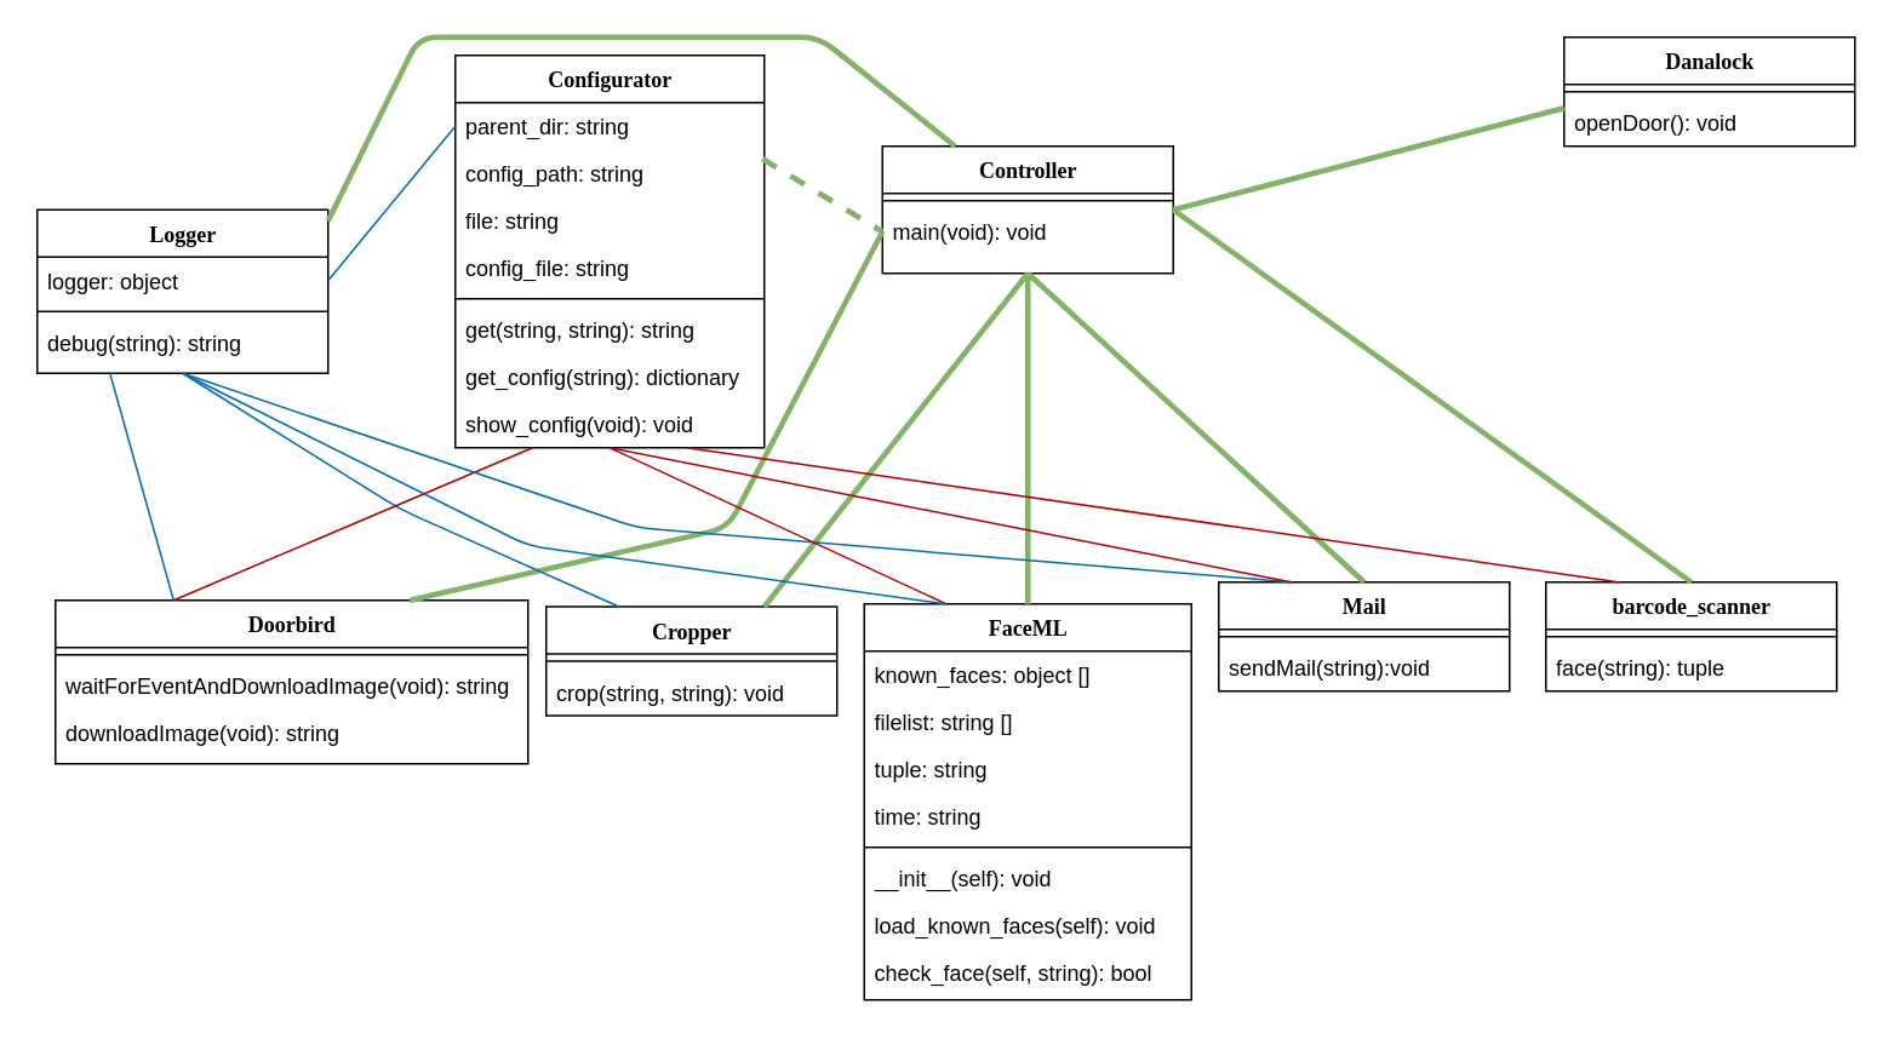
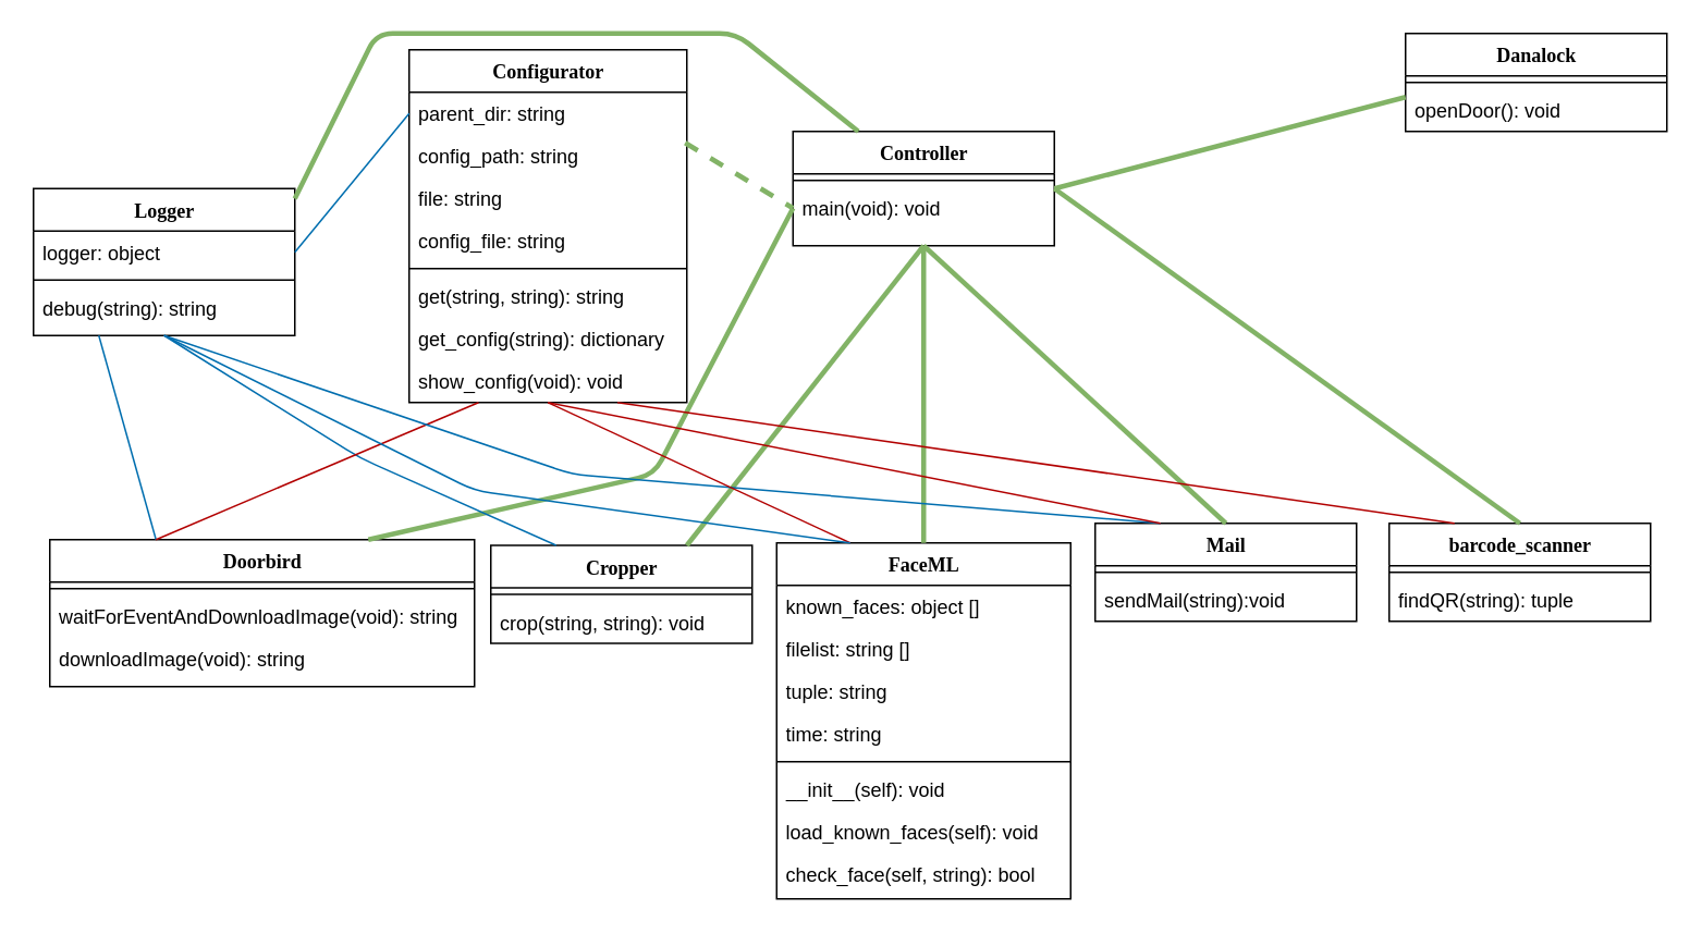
  <mxCell id="0" />
  <mxCell id="1" parent="0" />
  <mxCell id="2" value="Logger" style="swimlane;html=1;fontStyle=1;align=center;verticalAlign=top;childLayout=stackLayout;horizontal=1;startSize=26;horizontalStack=0;resizeParent=1;resizeLast=0;collapsible=1;marginBottom=0;swimlaneFillColor=#ffffff;rounded=0;shadow=0;comic=0;labelBackgroundColor=none;strokeWidth=1;fillColor=none;fontFamily=Verdana;fontSize=12" parent="1" vertex="1"><mxGeometry x="20" y="115" width="160" height="90" as="geometry" /></mxCell>
  <mxCell id="3" value="logger: object" style="text;html=1;strokeColor=none;fillColor=none;align=left;verticalAlign=top;spacingLeft=4;spacingRight=4;whiteSpace=wrap;overflow=hidden;rotatable=0;points=[[0,0.5],[1,0.5]];portConstraint=eastwest;" parent="2" vertex="1"><mxGeometry y="26" width="160" height="26" as="geometry" /></mxCell>
  <mxCell id="4" value="" style="line;html=1;strokeWidth=1;fillColor=none;align=left;verticalAlign=middle;spacingTop=-1;spacingLeft=3;spacingRight=3;rotatable=0;labelPosition=right;points=[];portConstraint=eastwest;" parent="2" vertex="1"><mxGeometry y="52" width="160" height="8" as="geometry" /></mxCell>
  <mxCell id="5" value="debug(string): string" style="text;html=1;strokeColor=none;fillColor=none;align=left;verticalAlign=top;spacingLeft=4;spacingRight=4;whiteSpace=wrap;overflow=hidden;rotatable=0;points=[[0,0.5],[1,0.5]];portConstraint=eastwest;" parent="2" vertex="1"><mxGeometry y="60" width="160" height="26" as="geometry" /></mxCell>
  <mxCell id="6" value="Controller" style="swimlane;html=1;fontStyle=1;align=center;verticalAlign=top;childLayout=stackLayout;horizontal=1;startSize=26;horizontalStack=0;resizeParent=1;resizeLast=0;collapsible=1;marginBottom=0;swimlaneFillColor=#ffffff;rounded=0;shadow=0;comic=0;labelBackgroundColor=none;strokeWidth=1;fillColor=none;fontFamily=Verdana;fontSize=12" parent="1" vertex="1"><mxGeometry x="485" y="80" width="160" height="70" as="geometry" /></mxCell>
  <mxCell id="7" value="" style="line;html=1;strokeWidth=1;fillColor=none;align=left;verticalAlign=middle;spacingTop=-1;spacingLeft=3;spacingRight=3;rotatable=0;labelPosition=right;points=[];portConstraint=eastwest;" parent="6" vertex="1"><mxGeometry y="26" width="160" height="8" as="geometry" /></mxCell>
  <mxCell id="8" value="main(void): void" style="text;html=1;strokeColor=none;fillColor=none;align=left;verticalAlign=top;spacingLeft=4;spacingRight=4;whiteSpace=wrap;overflow=hidden;rotatable=0;points=[[0,0.5],[1,0.5]];portConstraint=eastwest;" parent="6" vertex="1"><mxGeometry y="34" width="160" height="26" as="geometry" /></mxCell>
  <mxCell id="9" value="Configurator" style="swimlane;html=1;fontStyle=1;align=center;verticalAlign=top;childLayout=stackLayout;horizontal=1;startSize=26;horizontalStack=0;resizeParent=1;resizeLast=0;collapsible=1;marginBottom=0;swimlaneFillColor=#ffffff;rounded=0;shadow=0;comic=0;labelBackgroundColor=none;strokeWidth=1;fillColor=none;fontFamily=Verdana;fontSize=12" parent="1" vertex="1"><mxGeometry x="250" y="30" width="170" height="216" as="geometry" /></mxCell>
  <mxCell id="10" value="parent_dir: string" style="text;html=1;strokeColor=none;fillColor=none;align=left;verticalAlign=top;spacingLeft=4;spacingRight=4;whiteSpace=wrap;overflow=hidden;rotatable=0;points=[[0,0.5],[1,0.5]];portConstraint=eastwest;" parent="9" vertex="1"><mxGeometry y="26" width="170" height="26" as="geometry" /></mxCell>
  <mxCell id="11" value="config_path: string" style="text;html=1;strokeColor=none;fillColor=none;align=left;verticalAlign=top;spacingLeft=4;spacingRight=4;whiteSpace=wrap;overflow=hidden;rotatable=0;points=[[0,0.5],[1,0.5]];portConstraint=eastwest;" parent="9" vertex="1"><mxGeometry y="52" width="170" height="26" as="geometry" /></mxCell>
  <mxCell id="12" value="file: string" style="text;html=1;strokeColor=none;fillColor=none;align=left;verticalAlign=top;spacingLeft=4;spacingRight=4;whiteSpace=wrap;overflow=hidden;rotatable=0;points=[[0,0.5],[1,0.5]];portConstraint=eastwest;" parent="9" vertex="1"><mxGeometry y="78" width="170" height="26" as="geometry" /></mxCell>
  <mxCell id="13" value="config_file: string" style="text;html=1;strokeColor=none;fillColor=none;align=left;verticalAlign=top;spacingLeft=4;spacingRight=4;whiteSpace=wrap;overflow=hidden;rotatable=0;points=[[0,0.5],[1,0.5]];portConstraint=eastwest;" parent="9" vertex="1"><mxGeometry y="104" width="170" height="26" as="geometry" /></mxCell>
  <mxCell id="14" value="" style="line;html=1;strokeWidth=1;fillColor=none;align=left;verticalAlign=middle;spacingTop=-1;spacingLeft=3;spacingRight=3;rotatable=0;labelPosition=right;points=[];portConstraint=eastwest;" parent="9" vertex="1"><mxGeometry y="130" width="170" height="8" as="geometry" /></mxCell>
  <mxCell id="15" value="get(string, string): string" style="text;html=1;strokeColor=none;fillColor=none;align=left;verticalAlign=top;spacingLeft=4;spacingRight=4;whiteSpace=wrap;overflow=hidden;rotatable=0;points=[[0,0.5],[1,0.5]];portConstraint=eastwest;" vertex="1" parent="9"><mxGeometry y="138" width="170" height="26" as="geometry" /></mxCell>
  <mxCell id="16" value="get_config(string): dictionary" style="text;html=1;strokeColor=none;fillColor=none;align=left;verticalAlign=top;spacingLeft=4;spacingRight=4;whiteSpace=wrap;overflow=hidden;rotatable=0;points=[[0,0.5],[1,0.5]];portConstraint=eastwest;" parent="9" vertex="1"><mxGeometry y="164" width="170" height="26" as="geometry" /></mxCell>
  <mxCell id="17" value="show_config(void): void" style="text;html=1;strokeColor=none;fillColor=none;align=left;verticalAlign=top;spacingLeft=4;spacingRight=4;whiteSpace=wrap;overflow=hidden;rotatable=0;points=[[0,0.5],[1,0.5]];portConstraint=eastwest;" parent="9" vertex="1"><mxGeometry y="190" width="170" height="26" as="geometry" /></mxCell>
  <mxCell id="18" value="Cropper" style="swimlane;html=1;fontStyle=1;align=center;verticalAlign=top;childLayout=stackLayout;horizontal=1;startSize=26;horizontalStack=0;resizeParent=1;resizeLast=0;collapsible=1;marginBottom=0;swimlaneFillColor=#ffffff;rounded=0;shadow=0;comic=0;labelBackgroundColor=none;strokeWidth=1;fillColor=none;fontFamily=Verdana;fontSize=12" parent="1" vertex="1"><mxGeometry x="300" y="333.5" width="160" height="60" as="geometry" /></mxCell>
  <mxCell id="19" value="" style="line;html=1;strokeWidth=1;fillColor=none;align=left;verticalAlign=middle;spacingTop=-1;spacingLeft=3;spacingRight=3;rotatable=0;labelPosition=right;points=[];portConstraint=eastwest;" parent="18" vertex="1"><mxGeometry y="26" width="160" height="8" as="geometry" /></mxCell>
  <mxCell id="20" value="crop(string, string): void&amp;nbsp;" style="text;html=1;strokeColor=none;fillColor=none;align=left;verticalAlign=top;spacingLeft=4;spacingRight=4;whiteSpace=wrap;overflow=hidden;rotatable=0;points=[[0,0.5],[1,0.5]];portConstraint=eastwest;" parent="18" vertex="1"><mxGeometry y="34" width="160" height="26" as="geometry" /></mxCell>
  <mxCell id="21" value="FaceML" style="swimlane;html=1;fontStyle=1;align=center;verticalAlign=top;childLayout=stackLayout;horizontal=1;startSize=26;horizontalStack=0;resizeParent=1;resizeLast=0;collapsible=1;marginBottom=0;swimlaneFillColor=#ffffff;rounded=0;shadow=0;comic=0;labelBackgroundColor=none;strokeWidth=1;fillColor=none;fontFamily=Verdana;fontSize=12" parent="1" vertex="1"><mxGeometry x="475" y="332" width="180" height="218" as="geometry" /></mxCell>
  <mxCell id="22" value="known_faces: object []" style="text;html=1;strokeColor=none;fillColor=none;align=left;verticalAlign=top;spacingLeft=4;spacingRight=4;whiteSpace=wrap;overflow=hidden;rotatable=0;points=[[0,0.5],[1,0.5]];portConstraint=eastwest;" parent="21" vertex="1"><mxGeometry y="26" width="180" height="26" as="geometry" /></mxCell>
  <mxCell id="23" value="filelist: string []" style="text;html=1;strokeColor=none;fillColor=none;align=left;verticalAlign=top;spacingLeft=4;spacingRight=4;whiteSpace=wrap;overflow=hidden;rotatable=0;points=[[0,0.5],[1,0.5]];portConstraint=eastwest;" parent="21" vertex="1"><mxGeometry y="52" width="180" height="26" as="geometry" /></mxCell>
  <mxCell id="24" value="tuple: string" style="text;html=1;strokeColor=none;fillColor=none;align=left;verticalAlign=top;spacingLeft=4;spacingRight=4;whiteSpace=wrap;overflow=hidden;rotatable=0;points=[[0,0.5],[1,0.5]];portConstraint=eastwest;" parent="21" vertex="1"><mxGeometry y="78" width="180" height="26" as="geometry" /></mxCell>
  <mxCell id="25" value="time: string" style="text;html=1;strokeColor=none;fillColor=none;align=left;verticalAlign=top;spacingLeft=4;spacingRight=4;whiteSpace=wrap;overflow=hidden;rotatable=0;points=[[0,0.5],[1,0.5]];portConstraint=eastwest;" parent="21" vertex="1"><mxGeometry y="104" width="180" height="26" as="geometry" /></mxCell>
  <mxCell id="26" value="" style="line;html=1;strokeWidth=1;fillColor=none;align=left;verticalAlign=middle;spacingTop=-1;spacingLeft=3;spacingRight=3;rotatable=0;labelPosition=right;points=[];portConstraint=eastwest;" parent="21" vertex="1"><mxGeometry y="130" width="180" height="8" as="geometry" /></mxCell>
  <mxCell id="27" value="__init__(self): void" style="text;html=1;strokeColor=none;fillColor=none;align=left;verticalAlign=top;spacingLeft=4;spacingRight=4;whiteSpace=wrap;overflow=hidden;rotatable=0;points=[[0,0.5],[1,0.5]];portConstraint=eastwest;" parent="21" vertex="1"><mxGeometry y="138" width="180" height="26" as="geometry" /></mxCell>
  <mxCell id="28" value="load_known_faces(self): void" style="text;html=1;strokeColor=none;fillColor=none;align=left;verticalAlign=top;spacingLeft=4;spacingRight=4;whiteSpace=wrap;overflow=hidden;rotatable=0;points=[[0,0.5],[1,0.5]];portConstraint=eastwest;" parent="21" vertex="1"><mxGeometry y="164" width="180" height="26" as="geometry" /></mxCell>
  <mxCell id="29" value="check_face(self, string): bool" style="text;html=1;strokeColor=none;fillColor=none;align=left;verticalAlign=top;spacingLeft=4;spacingRight=4;whiteSpace=wrap;overflow=hidden;rotatable=0;points=[[0,0.5],[1,0.5]];portConstraint=eastwest;" parent="21" vertex="1"><mxGeometry y="190" width="180" height="26" as="geometry" /></mxCell>
  <mxCell id="30" value="Mail" style="swimlane;html=1;fontStyle=1;align=center;verticalAlign=top;childLayout=stackLayout;horizontal=1;startSize=26;horizontalStack=0;resizeParent=1;resizeLast=0;collapsible=1;marginBottom=0;swimlaneFillColor=#ffffff;rounded=0;shadow=0;comic=0;labelBackgroundColor=none;strokeWidth=1;fillColor=none;fontFamily=Verdana;fontSize=12" parent="1" vertex="1"><mxGeometry x="670" y="320" width="160" height="60" as="geometry" /></mxCell>
  <mxCell id="31" value="" style="line;html=1;strokeWidth=1;fillColor=none;align=left;verticalAlign=middle;spacingTop=-1;spacingLeft=3;spacingRight=3;rotatable=0;labelPosition=right;points=[];portConstraint=eastwest;" parent="30" vertex="1"><mxGeometry y="26" width="160" height="8" as="geometry" /></mxCell>
  <mxCell id="32" value="sendMail(string):void" style="text;html=1;strokeColor=none;fillColor=none;align=left;verticalAlign=top;spacingLeft=4;spacingRight=4;whiteSpace=wrap;overflow=hidden;rotatable=0;points=[[0,0.5],[1,0.5]];portConstraint=eastwest;" parent="30" vertex="1"><mxGeometry y="34" width="160" height="26" as="geometry" /></mxCell>
  <mxCell id="33" value="Doorbird" style="swimlane;html=1;fontStyle=1;align=center;verticalAlign=top;childLayout=stackLayout;horizontal=1;startSize=26;horizontalStack=0;resizeParent=1;resizeLast=0;collapsible=1;marginBottom=0;swimlaneFillColor=#ffffff;rounded=0;shadow=0;comic=0;labelBackgroundColor=none;strokeWidth=1;fillColor=none;fontFamily=Verdana;fontSize=12" parent="1" vertex="1"><mxGeometry x="30" y="330" width="260" height="90" as="geometry" /></mxCell>
  <mxCell id="34" value="" style="line;html=1;strokeWidth=1;fillColor=none;align=left;verticalAlign=middle;spacingTop=-1;spacingLeft=3;spacingRight=3;rotatable=0;labelPosition=right;points=[];portConstraint=eastwest;" parent="33" vertex="1"><mxGeometry y="26" width="260" height="8" as="geometry" /></mxCell>
  <mxCell id="35" value="waitForEventAndDownloadImage(void): string" style="text;html=1;strokeColor=none;fillColor=none;align=left;verticalAlign=top;spacingLeft=4;spacingRight=4;whiteSpace=wrap;overflow=hidden;rotatable=0;points=[[0,0.5],[1,0.5]];portConstraint=eastwest;" vertex="1" parent="33"><mxGeometry y="34" width="260" height="26" as="geometry" /></mxCell>
  <mxCell id="36" value="downloadImage(void): string" style="text;html=1;strokeColor=none;fillColor=none;align=left;verticalAlign=top;spacingLeft=4;spacingRight=4;whiteSpace=wrap;overflow=hidden;rotatable=0;points=[[0,0.5],[1,0.5]];portConstraint=eastwest;" parent="33" vertex="1"><mxGeometry y="60" width="260" height="26" as="geometry" /></mxCell>
  <mxCell id="37" value="barcode_scanner" style="swimlane;html=1;fontStyle=1;align=center;verticalAlign=top;childLayout=stackLayout;horizontal=1;startSize=26;horizontalStack=0;resizeParent=1;resizeLast=0;collapsible=1;marginBottom=0;swimlaneFillColor=#ffffff;rounded=0;shadow=0;comic=0;labelBackgroundColor=none;strokeWidth=1;fillColor=none;fontFamily=Verdana;fontSize=12" parent="1" vertex="1"><mxGeometry x="850" y="320" width="160" height="60" as="geometry" /></mxCell>
  <mxCell id="38" value="" style="line;html=1;strokeWidth=1;fillColor=none;align=left;verticalAlign=middle;spacingTop=-1;spacingLeft=3;spacingRight=3;rotatable=0;labelPosition=right;points=[];portConstraint=eastwest;" parent="37" vertex="1"><mxGeometry y="26" width="160" height="8" as="geometry" /></mxCell>
- <mxCell id="39" value="face(string): tuple" style="text;html=1;strokeColor=none;fillColor=none;align=left;verticalAlign=top;spacingLeft=4;spacingRight=4;whiteSpace=wrap;overflow=hidden;rotatable=0;points=[[0,0.5],[1,0.5]];portConstraint=eastwest;" parent="37" vertex="1"><mxGeometry y="34" width="160" height="26" as="geometry" /></mxCell>
+ <mxCell id="39" value="findQR(string): tuple" style="text;html=1;strokeColor=none;fillColor=none;align=left;verticalAlign=top;spacingLeft=4;spacingRight=4;whiteSpace=wrap;overflow=hidden;rotatable=0;points=[[0,0.5],[1,0.5]];portConstraint=eastwest;" parent="37" vertex="1"><mxGeometry y="34" width="160" height="26" as="geometry" /></mxCell>
  <mxCell id="40" value="" style="endArrow=none;html=1;exitX=1;exitY=0.068;exitDx=0;exitDy=0;fillColor=#d5e8d4;strokeColor=#82b366;gradientColor=#97d077;strokeWidth=3;entryX=0.25;entryY=0;entryDx=0;entryDy=0;exitPerimeter=0;" edge="1" parent="1" source="2" target="6"><mxGeometry width="50" height="50" relative="1" as="geometry"><mxPoint x="290" y="335" as="sourcePoint" /><mxPoint x="467" y="18" as="targetPoint" /><Array as="points"><mxPoint x="230" y="20" /><mxPoint x="450" y="20" /></Array></mxGeometry></mxCell>
  <mxCell id="41" value="" style="endArrow=none;html=1;exitX=0.994;exitY=0.192;exitDx=0;exitDy=0;exitPerimeter=0;fillColor=#d5e8d4;strokeColor=#82b366;gradientColor=#97d077;strokeWidth=3;entryX=0;entryY=0.5;entryDx=0;entryDy=0;dashed=1;" edge="1" parent="1" source="11" target="8"><mxGeometry width="50" height="50" relative="1" as="geometry"><mxPoint x="390" y="150" as="sourcePoint" /><mxPoint x="469" y="95" as="targetPoint" /></mxGeometry></mxCell>
  <mxCell id="42" value="Danalock" style="swimlane;html=1;fontStyle=1;align=center;verticalAlign=top;childLayout=stackLayout;horizontal=1;startSize=26;horizontalStack=0;resizeParent=1;resizeLast=0;collapsible=1;marginBottom=0;swimlaneFillColor=#ffffff;rounded=0;shadow=0;comic=0;labelBackgroundColor=none;strokeWidth=1;fillColor=none;fontFamily=Verdana;fontSize=12" vertex="1" parent="1"><mxGeometry x="860" y="20" width="160" height="60" as="geometry" /></mxCell>
  <mxCell id="43" value="" style="line;html=1;strokeWidth=1;fillColor=none;align=left;verticalAlign=middle;spacingTop=-1;spacingLeft=3;spacingRight=3;rotatable=0;labelPosition=right;points=[];portConstraint=eastwest;" vertex="1" parent="42"><mxGeometry y="26" width="160" height="8" as="geometry" /></mxCell>
  <mxCell id="44" value="openDoor(): void" style="text;html=1;strokeColor=none;fillColor=none;align=left;verticalAlign=top;spacingLeft=4;spacingRight=4;whiteSpace=wrap;overflow=hidden;rotatable=0;points=[[0,0.5],[1,0.5]];portConstraint=eastwest;" vertex="1" parent="42"><mxGeometry y="34" width="160" height="26" as="geometry" /></mxCell>
  <mxCell id="45" value="" style="endArrow=none;html=1;entryX=0;entryY=0.5;entryDx=0;entryDy=0;exitX=0.75;exitY=0;exitDx=0;exitDy=0;fillColor=#d5e8d4;strokeColor=#82b366;gradientColor=#97d077;strokeWidth=3;" edge="1" parent="1" source="33" target="8"><mxGeometry width="50" height="50" relative="1" as="geometry"><mxPoint x="320" y="-10" as="sourcePoint" /><mxPoint x="470" y="172" as="targetPoint" /><Array as="points"><mxPoint x="400" y="290" /></Array></mxGeometry></mxCell>
  <mxCell id="46" value="" style="endArrow=none;html=1;exitX=0.5;exitY=1;exitDx=0;exitDy=0;entryX=0.5;entryY=0;entryDx=0;entryDy=0;fillColor=#d5e8d4;strokeColor=#82b366;gradientColor=#97d077;strokeWidth=3;" edge="1" parent="1" source="6" target="30"><mxGeometry width="50" height="50" relative="1" as="geometry"><mxPoint x="630" y="172" as="sourcePoint" /><mxPoint x="730" y="-70" as="targetPoint" /></mxGeometry></mxCell>
  <mxCell id="47" value="" style="endArrow=none;html=1;entryX=0.5;entryY=0;entryDx=0;entryDy=0;exitX=1;exitY=0.5;exitDx=0;exitDy=0;fillColor=#d5e8d4;strokeColor=#82b366;gradientColor=#97d077;strokeWidth=3;" edge="1" parent="1" source="6" target="37"><mxGeometry width="50" height="50" relative="1" as="geometry"><mxPoint x="630" y="8" as="sourcePoint" /><mxPoint x="740" y="-60" as="targetPoint" /></mxGeometry></mxCell>
  <mxCell id="48" value="" style="endArrow=none;html=1;entryX=1;entryY=0.5;entryDx=0;entryDy=0;exitX=0;exitY=0.5;exitDx=0;exitDy=0;fillColor=#d5e8d4;strokeColor=#82b366;gradientColor=#97d077;strokeWidth=3;" edge="1" parent="1" target="6"><mxGeometry width="50" height="50" relative="1" as="geometry"><mxPoint x="860" y="59" as="sourcePoint" /><mxPoint x="630" y="-18" as="targetPoint" /></mxGeometry></mxCell>
  <mxCell id="49" value="" style="endArrow=none;html=1;entryX=0.5;entryY=1;entryDx=0;entryDy=0;exitX=0.75;exitY=0;exitDx=0;exitDy=0;fillColor=#d5e8d4;strokeColor=#82b366;gradientColor=#97d077;strokeWidth=3;" edge="1" parent="1" source="18" target="6"><mxGeometry width="50" height="50" relative="1" as="geometry"><mxPoint x="400" y="290" as="sourcePoint" /><mxPoint x="450" y="240" as="targetPoint" /></mxGeometry></mxCell>
  <mxCell id="50" value="" style="endArrow=none;html=1;exitX=0.5;exitY=0;exitDx=0;exitDy=0;fillColor=#d5e8d4;strokeColor=#82b366;gradientColor=#97d077;strokeWidth=3;entryX=0.5;entryY=1;entryDx=0;entryDy=0;" edge="1" parent="1" source="21" target="6"><mxGeometry width="50" height="50" relative="1" as="geometry"><mxPoint x="410" y="300" as="sourcePoint" /><mxPoint x="570" y="220" as="targetPoint" /></mxGeometry></mxCell>
  <mxCell id="51" value="" style="endArrow=none;html=1;entryX=1;entryY=0.5;entryDx=0;entryDy=0;exitX=0;exitY=0.5;exitDx=0;exitDy=0;fillColor=#1ba1e2;strokeColor=#006EAF;" edge="1" parent="1" source="10" target="3"><mxGeometry width="50" height="50" relative="1" as="geometry"><mxPoint x="70" y="290" as="sourcePoint" /><mxPoint x="190" y="75" as="targetPoint" /></mxGeometry></mxCell>
  <mxCell id="52" value="" style="endArrow=none;html=1;entryX=0.25;entryY=1;entryDx=0;entryDy=0;exitX=0.25;exitY=0;exitDx=0;exitDy=0;fillColor=#1ba1e2;strokeColor=#006EAF;" edge="1" parent="1" source="33" target="2"><mxGeometry width="50" height="50" relative="1" as="geometry"><mxPoint x="70" y="260" as="sourcePoint" /><mxPoint x="120" y="210" as="targetPoint" /></mxGeometry></mxCell>
  <mxCell id="53" value="" style="endArrow=none;html=1;entryX=0.5;entryY=1;entryDx=0;entryDy=0;exitX=0.25;exitY=0;exitDx=0;exitDy=0;fillColor=#1ba1e2;strokeColor=#006EAF;" edge="1" parent="1" source="18" target="2"><mxGeometry width="50" height="50" relative="1" as="geometry"><mxPoint x="250" y="300" as="sourcePoint" /><mxPoint x="300" y="250" as="targetPoint" /><Array as="points"><mxPoint x="220" y="280" /></Array></mxGeometry></mxCell>
  <mxCell id="54" value="" style="endArrow=none;html=1;entryX=0.25;entryY=1;entryDx=0;entryDy=0;exitX=0.25;exitY=0;exitDx=0;exitDy=0;fillColor=#e51400;strokeColor=#B20000;" edge="1" parent="1" source="33" target="9"><mxGeometry width="50" height="50" relative="1" as="geometry"><mxPoint x="80" y="270" as="sourcePoint" /><mxPoint x="130" y="220" as="targetPoint" /></mxGeometry></mxCell>
  <mxCell id="55" value="" style="endArrow=none;html=1;entryX=0.75;entryY=1;entryDx=0;entryDy=0;exitX=0.25;exitY=0;exitDx=0;exitDy=0;fillColor=#e51400;strokeColor=#B20000;" edge="1" parent="1" source="37" target="9"><mxGeometry width="50" height="50" relative="1" as="geometry"><mxPoint x="130" y="230" as="sourcePoint" /><mxPoint x="180" y="180" as="targetPoint" /></mxGeometry></mxCell>
  <mxCell id="56" value="" style="endArrow=none;html=1;entryX=0.5;entryY=1;entryDx=0;entryDy=0;exitX=0.25;exitY=0;exitDx=0;exitDy=0;fillColor=#1ba1e2;strokeColor=#006EAF;" edge="1" parent="1" source="30" target="2"><mxGeometry width="50" height="50" relative="1" as="geometry"><mxPoint x="30" y="287" as="sourcePoint" /><mxPoint x="80" y="237" as="targetPoint" /><Array as="points"><mxPoint x="350" y="290" /></Array></mxGeometry></mxCell>
  <mxCell id="57" value="" style="endArrow=none;html=1;entryX=0.5;entryY=1;entryDx=0;entryDy=0;exitX=0.25;exitY=0;exitDx=0;exitDy=0;fillColor=#e51400;strokeColor=#B20000;" edge="1" parent="1" source="21" target="9"><mxGeometry width="50" height="50" relative="1" as="geometry"><mxPoint x="180" y="290" as="sourcePoint" /><mxPoint x="230" y="240" as="targetPoint" /></mxGeometry></mxCell>
  <mxCell id="58" value="" style="endArrow=none;html=1;entryX=0.5;entryY=1;entryDx=0;entryDy=0;exitX=0.25;exitY=0;exitDx=0;exitDy=0;fillColor=#1ba1e2;strokeColor=#006EAF;" edge="1" parent="1" source="21" target="2"><mxGeometry width="50" height="50" relative="1" as="geometry"><mxPoint x="170" y="280" as="sourcePoint" /><mxPoint x="220" y="230" as="targetPoint" /><Array as="points"><mxPoint x="290" y="300" /></Array></mxGeometry></mxCell>
  <mxCell id="59" value="" style="endArrow=none;html=1;entryX=0.5;entryY=1;entryDx=0;entryDy=0;exitX=0.25;exitY=0;exitDx=0;exitDy=0;fillColor=#e51400;strokeColor=#B20000;" edge="1" parent="1" source="30" target="9"><mxGeometry width="50" height="50" relative="1" as="geometry"><mxPoint x="40" y="320" as="sourcePoint" /><mxPoint x="90" y="270" as="targetPoint" /></mxGeometry></mxCell>
